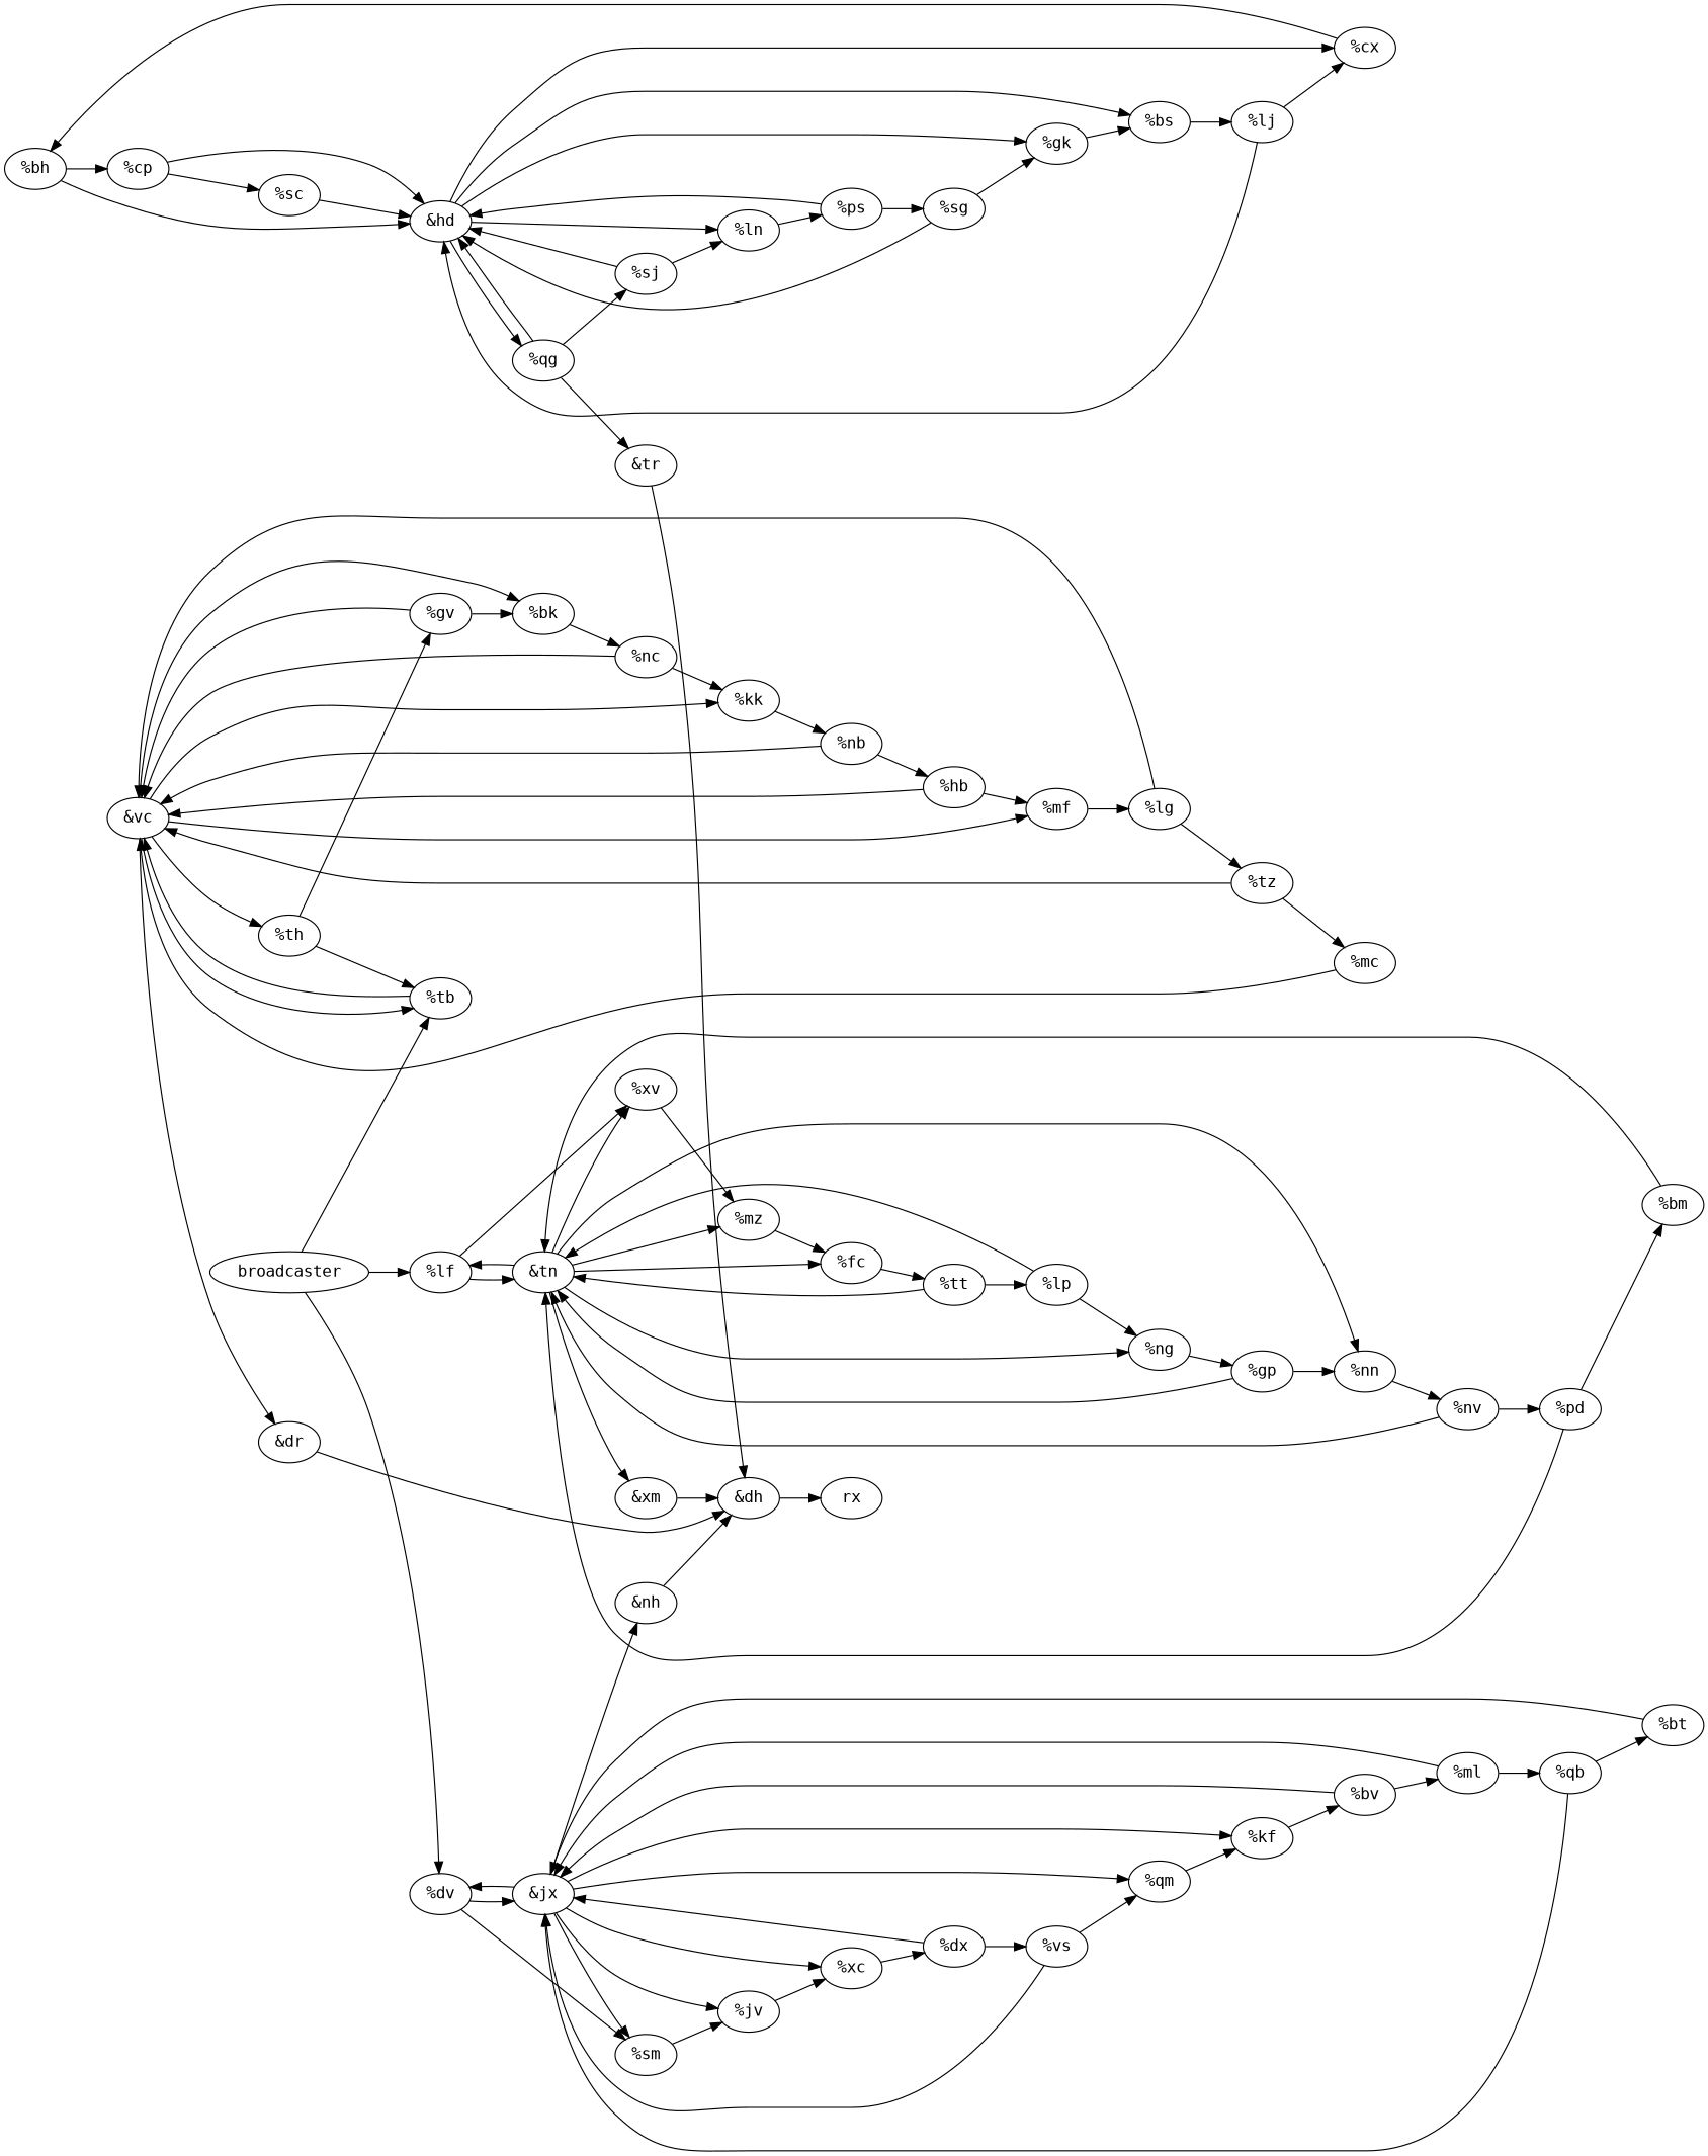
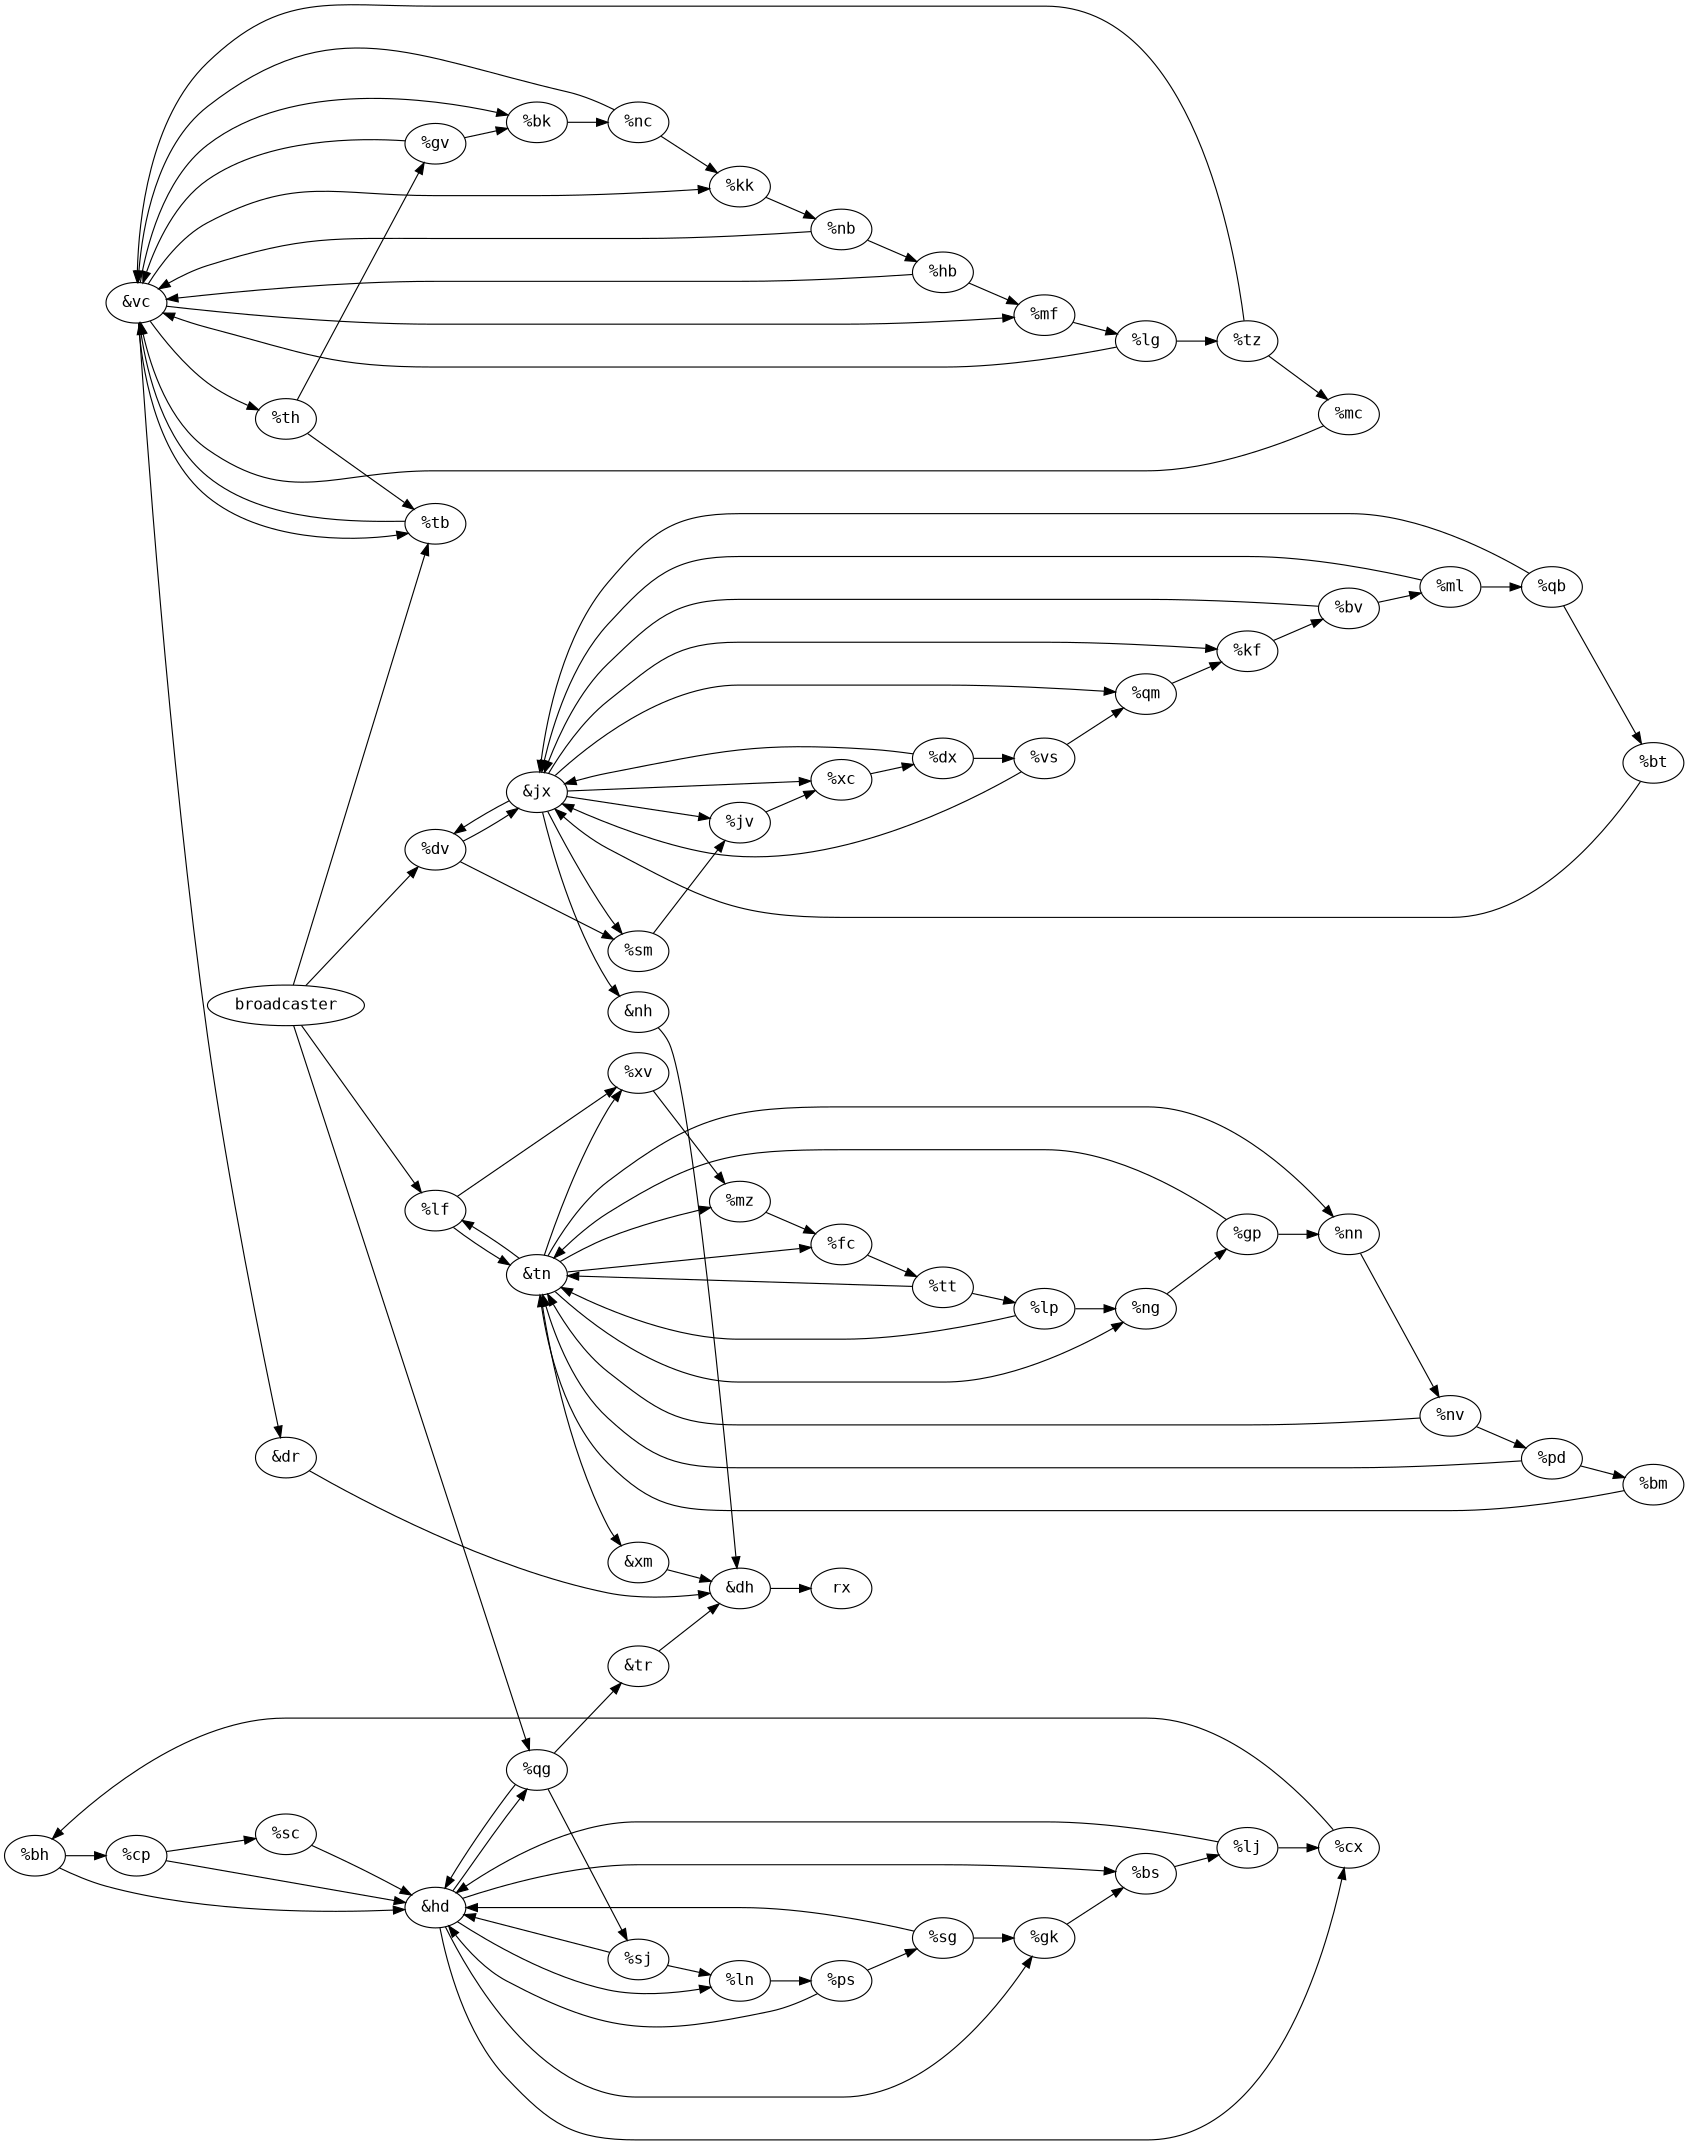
  digraph {
    fontname="DejaVu Sans Mono"
    rankdir=LR
    node [fontname="DejaVu Sans Mono"]
    edge [fontname="DejaVu Sans Mono"]
    n1 [label="%bh"]
    n2 [label="&hd"]
    n3 [label="%cp"]
    n4 [label="%qg"]
    n5 [label="%bs"]
    n6 [label="%cx"]
    n7 [label="%gk"]
    n8 [label="%ln"]
    n9 [label="%sc"]
    n10 [label="&tr"]
    n11 [label="%sj"]
    n12 [label="%lj"]
    n13 [label="&dh"]
    n14 [label="%ps"]
    n15 [label="%bk"]
    n16 [label="%nc"]
    n17 [label="&vc"]
    n18 [label="%kk"]
    n19 [label="%tb"]
    n20 [label="%th"]
    n21 [label="&dr"]
    n22 [label="%mf"]
    n23 [label="%nb"]
    n24 [label="%bm"]
    n25 [label="&tn"]
    n26 [label="%lf"]
    n27 [label="%fc"]
    n28 [label="%nn"]
    n29 [label="%xv"]
    n30 [label="%ng"]
    n31 [label="%mz"]
    n32 [label="&xm"]
    n33 [label="%tt"]
    n34 [label="%nv"]
    n35 [label="%gp"]
    broadcaster
    n37 [label="%dv"]
    n38 [label="&jx"]
    n39 [label="%sm"]
    n40 [label="%gv"]
    n41 [label="%jv"]
    n42 [label="%xc"]
    n43 [label="%qm"]
    n44 [label="&nh"]
    n45 [label="%kf"]
    n46 [label="%bt"]
    n47 [label="%dx"]
    n48 [label="%bv"]
    n49 [label="%ml"]
    n50 [label="%qb"]
    rx
    n52 [label="%vs"]
    n53 [label="%lp"]
    n54 [label="%pd"]
    n55 [label="%lg"]
    n56 [label="%hb"]
    n57 [label="%tz"]
    n58 [label="%sg"]
    n59 [label="%mc"]
    n1 -> n2
    n1 -> n3
    n2 -> n4
    n2 -> n5
    n2 -> n6
    n2 -> n7
    n2 -> n8
    n3 -> n2
    n3 -> n9
    n4 -> n2
    n4 -> n10
    n4 -> n11
    n5 -> n12
    n6 -> n1
    n7 -> n5
    n8 -> n14
    n9 -> n2
    n10 -> n13
    n11 -> n2
    n11 -> n8
    n12 -> n2
    n12 -> n6
    n13 -> rx
    n14 -> n2
    n14 -> n58
    n15 -> n16
    n16 -> n17
    n16 -> n18
    n17 -> n15
    n17 -> n18
    n17 -> n19
    n17 -> n20
    n17 -> n21
    n17 -> n22
    n18 -> n23
    n19 -> n17
    n20 -> n19
    n20 -> n40
    n21 -> n13
    n22 -> n55
    n23 -> n17
    n23 -> n56
    n24 -> n25
    n25 -> n26
    n25 -> n27
    n25 -> n28
    n25 -> n29
    n25 -> n30
    n25 -> n31
    n25 -> n32
    n26 -> n25
    n26 -> n29
    n27 -> n33
    n28 -> n34
    n29 -> n31
    n30 -> n35
    n31 -> n27
    n32 -> n13
    n33 -> n25
    n33 -> n53
    n34 -> n25
    n34 -> n54
    n35 -> n25
    n35 -> n28
+   broadcaster -> n4
    broadcaster -> n19
    broadcaster -> n26
    broadcaster -> n37
    n37 -> n38
    n37 -> n39
    n38 -> n37
    n38 -> n39
    n38 -> n41
    n38 -> n42
    n38 -> n43
    n38 -> n44
    n38 -> n45
    n39 -> n41
    n40 -> n15
    n40 -> n17
    n41 -> n42
    n42 -> n47
    n43 -> n45
    n44 -> n13
    n45 -> n48
    n46 -> n38
    n47 -> n38
    n47 -> n52
    n48 -> n38
    n48 -> n49
    n49 -> n38
    n49 -> n50
    n50 -> n38
    n50 -> n46
    n52 -> n38
    n52 -> n43
    n53 -> n25
    n53 -> n30
    n54 -> n24
    n54 -> n25
    n55 -> n17
    n55 -> n57
    n56 -> n17
    n56 -> n22
    n57 -> n17
    n57 -> n59
    n58 -> n2
    n58 -> n7
    n59 -> n17
  }
